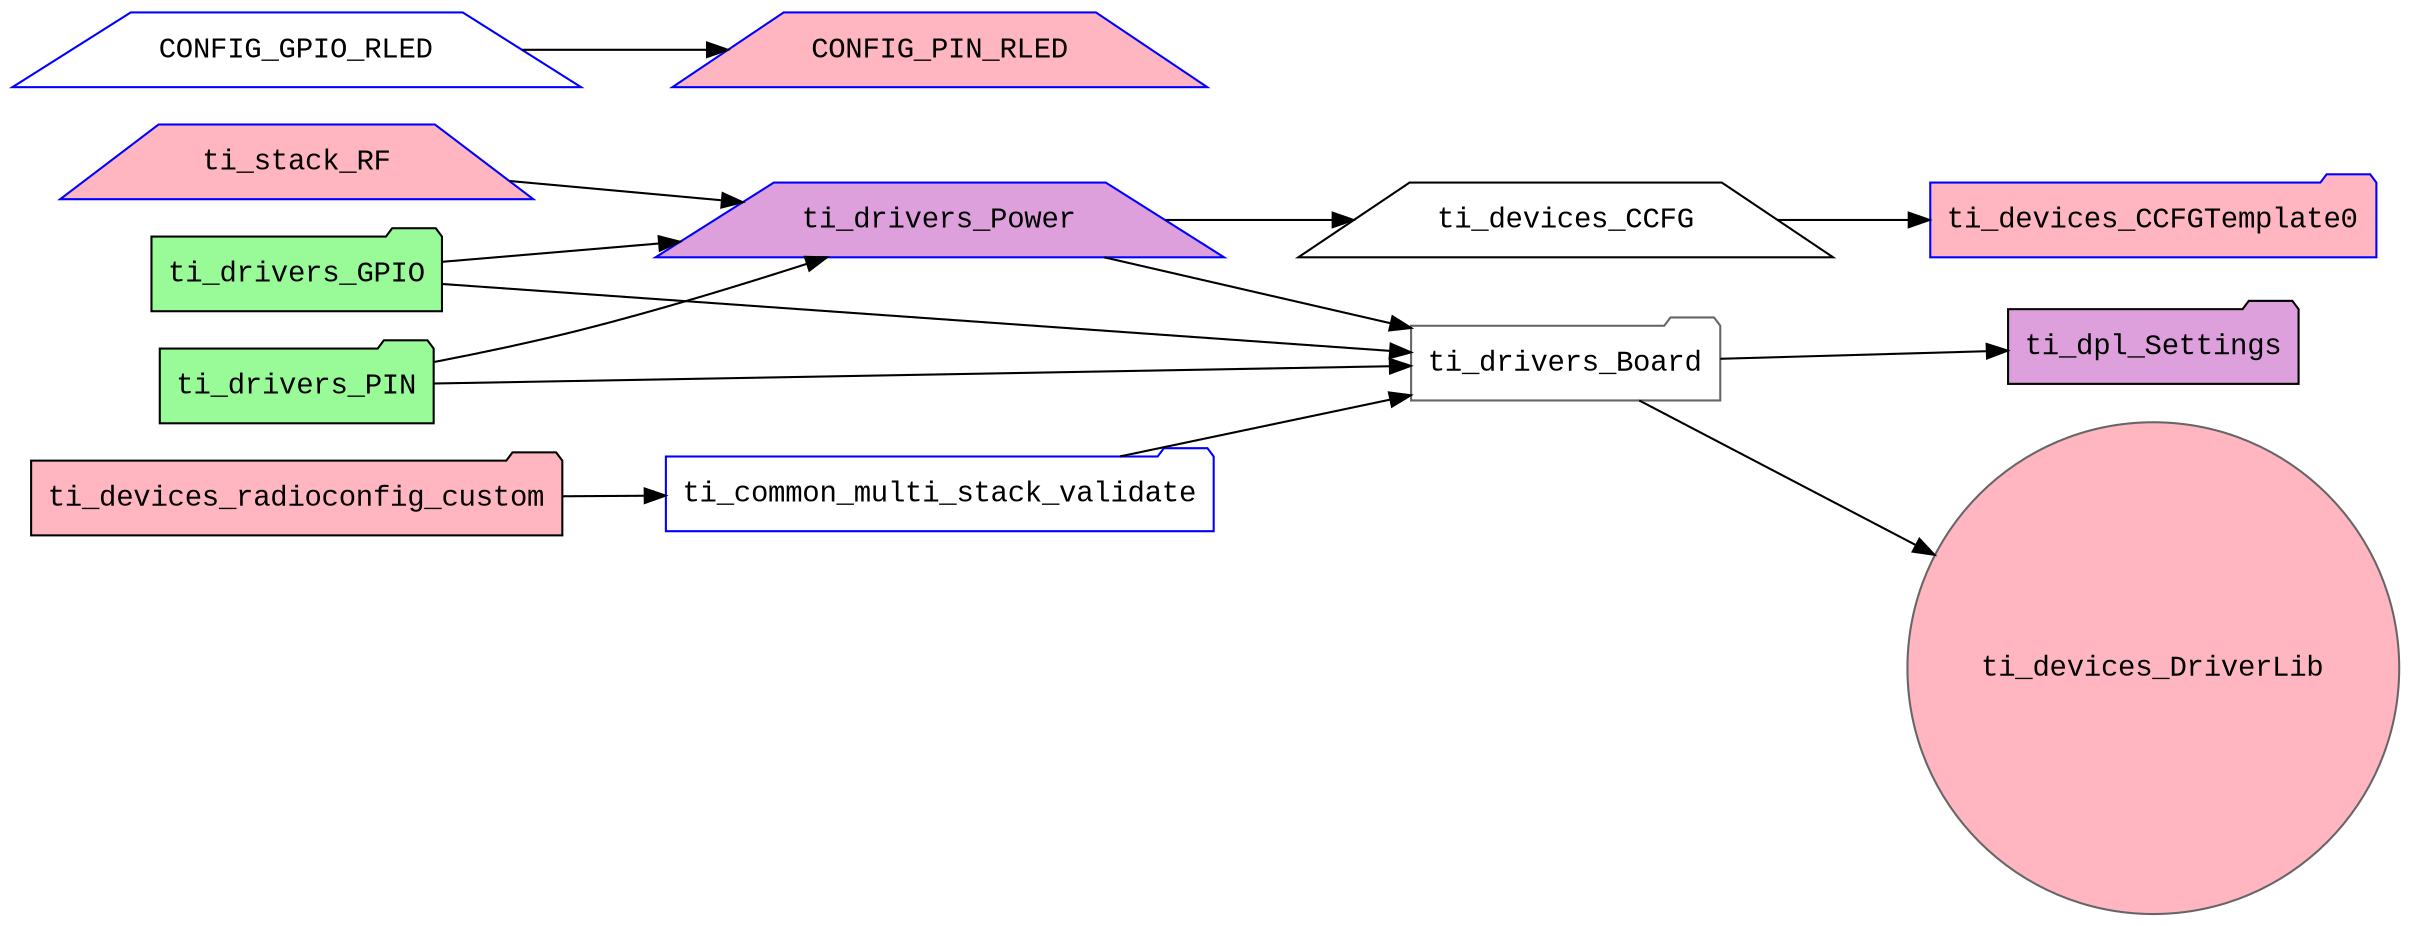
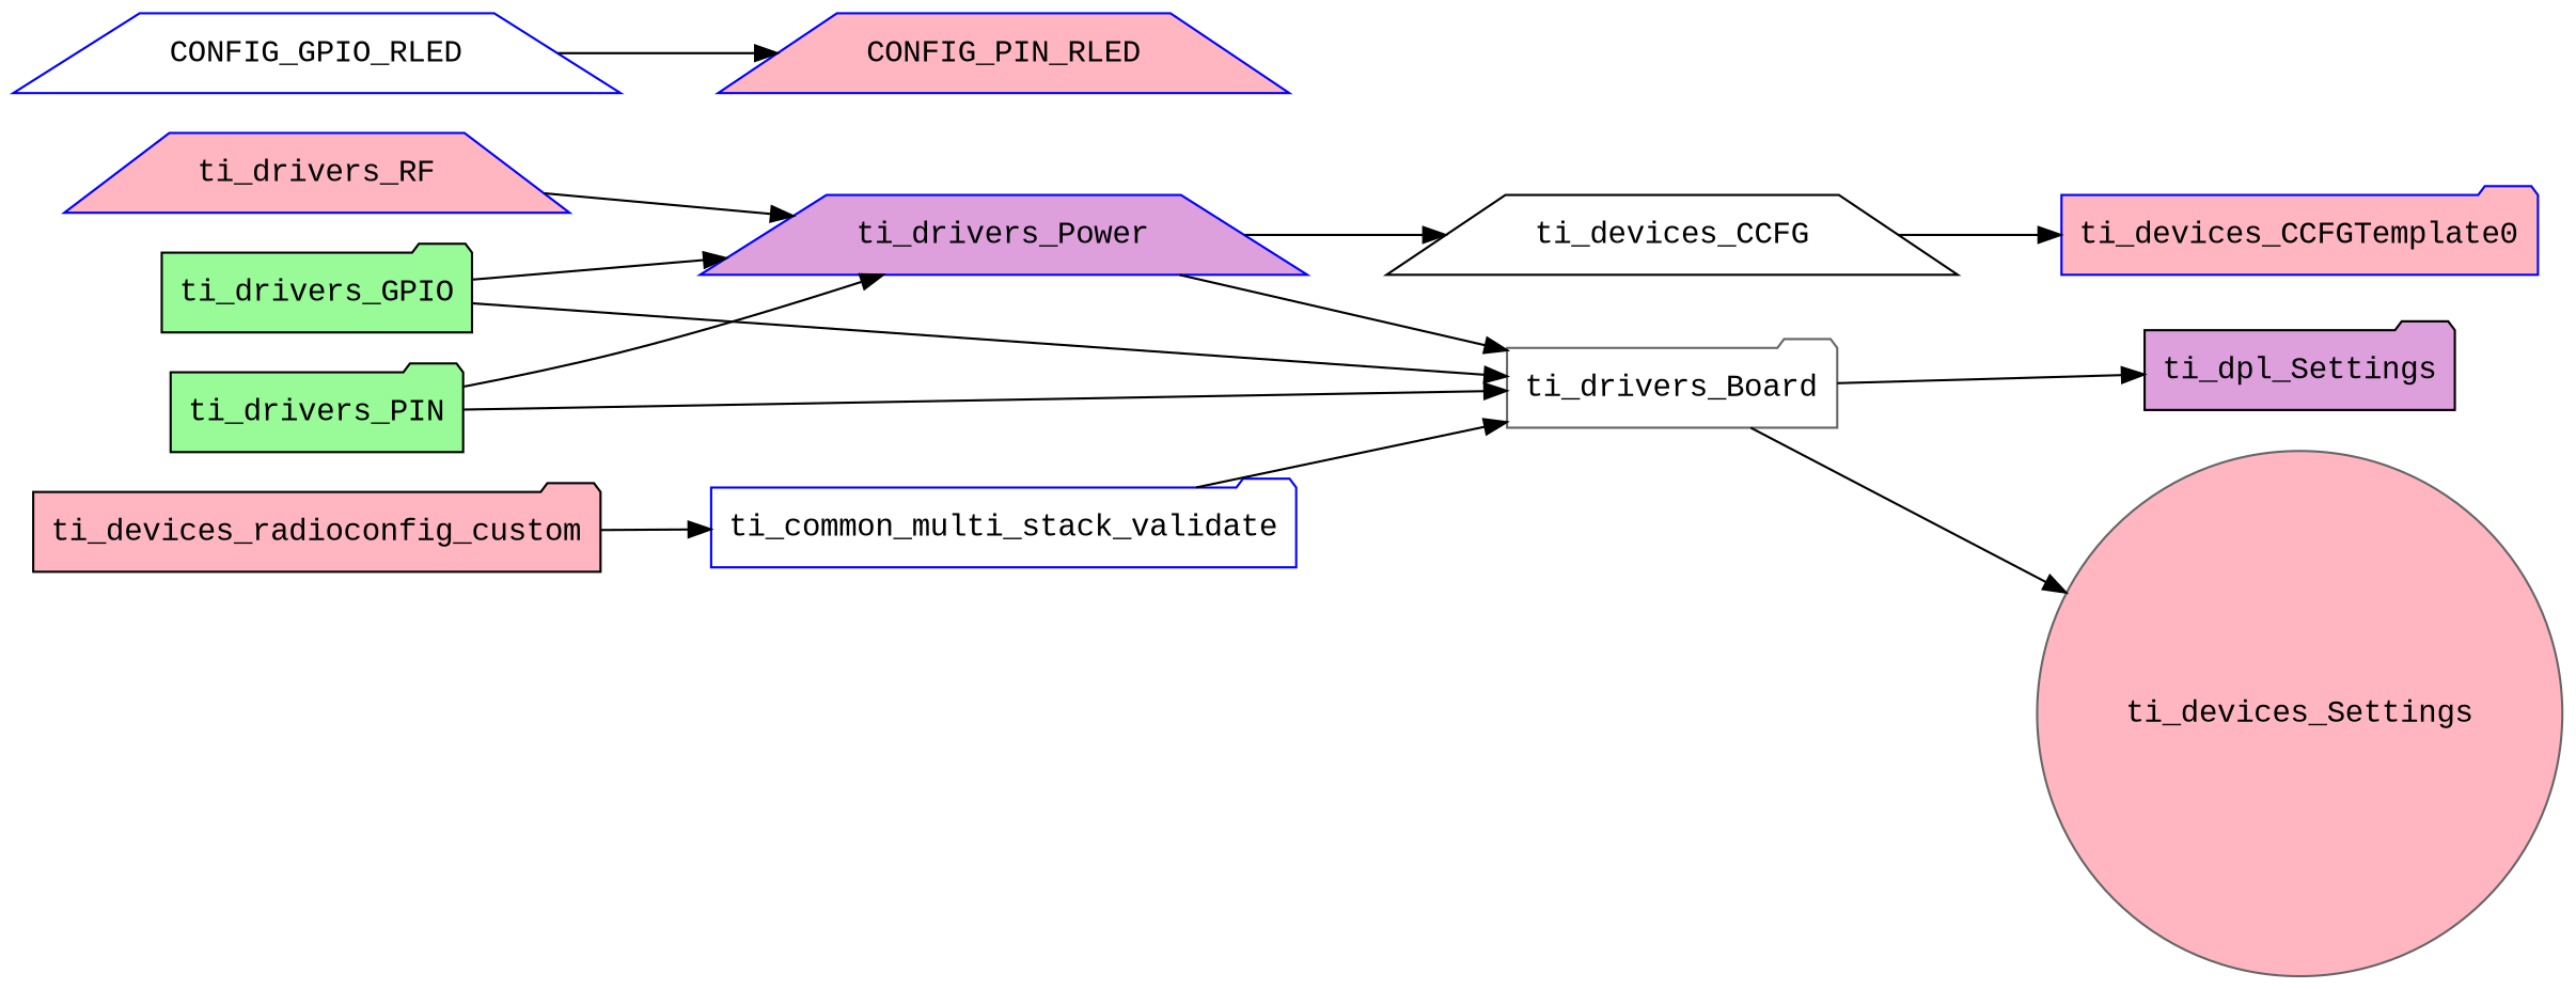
  digraph {
    fontname="Liberation Mono"
    rankdir=LR
    node [color=blue fillcolor=lightpink fontname="Liberation Mono" shape=folder style=filled]
    edge [fontname="Liberation Mono"]
    ti_devices_CCFG [color=black fillcolor=white shape=trapezium]
    ti_devices_CCFGTemplate0
    ti_devices_radioconfig_custom [color=black]
    ti_common_multi_stack_validate [fillcolor=white]
    ti_drivers_Board [color=gray40 fillcolor=white]
-   ti_devices_DriverLib [color=gray40 shape=circle]
+   ti_devices_DriverLib [color=gray40 shape=circle label=ti_devices_Settings]
    ti_dpl_Settings [color=black fillcolor=plum]
    ti_drivers_GPIO [color=black fillcolor=palegreen]
    ti_drivers_Power [fillcolor=plum shape=trapezium]
    CONFIG_GPIO_RLED [fillcolor=white shape=trapezium]
    CONFIG_PIN_RLED [shape=trapezium]
    ti_drivers_PIN [color=black fillcolor=palegreen]
-   ti_drivers_RF [shape=trapezium label=ti_stack_RF]
+   ti_drivers_RF [shape=trapezium]
    ti_devices_CCFG -> ti_devices_CCFGTemplate0
    ti_devices_radioconfig_custom -> ti_common_multi_stack_validate
    ti_common_multi_stack_validate -> ti_drivers_Board
    ti_drivers_Board -> ti_devices_DriverLib
    ti_drivers_Board -> ti_dpl_Settings
    ti_drivers_GPIO -> ti_drivers_Board
    ti_drivers_GPIO -> ti_drivers_Power
    ti_drivers_Power -> ti_devices_CCFG
    ti_drivers_Power -> ti_drivers_Board
    CONFIG_GPIO_RLED -> CONFIG_PIN_RLED
    ti_drivers_PIN -> ti_drivers_Board
    ti_drivers_PIN -> ti_drivers_Power
    ti_drivers_RF -> ti_drivers_Power
  }
